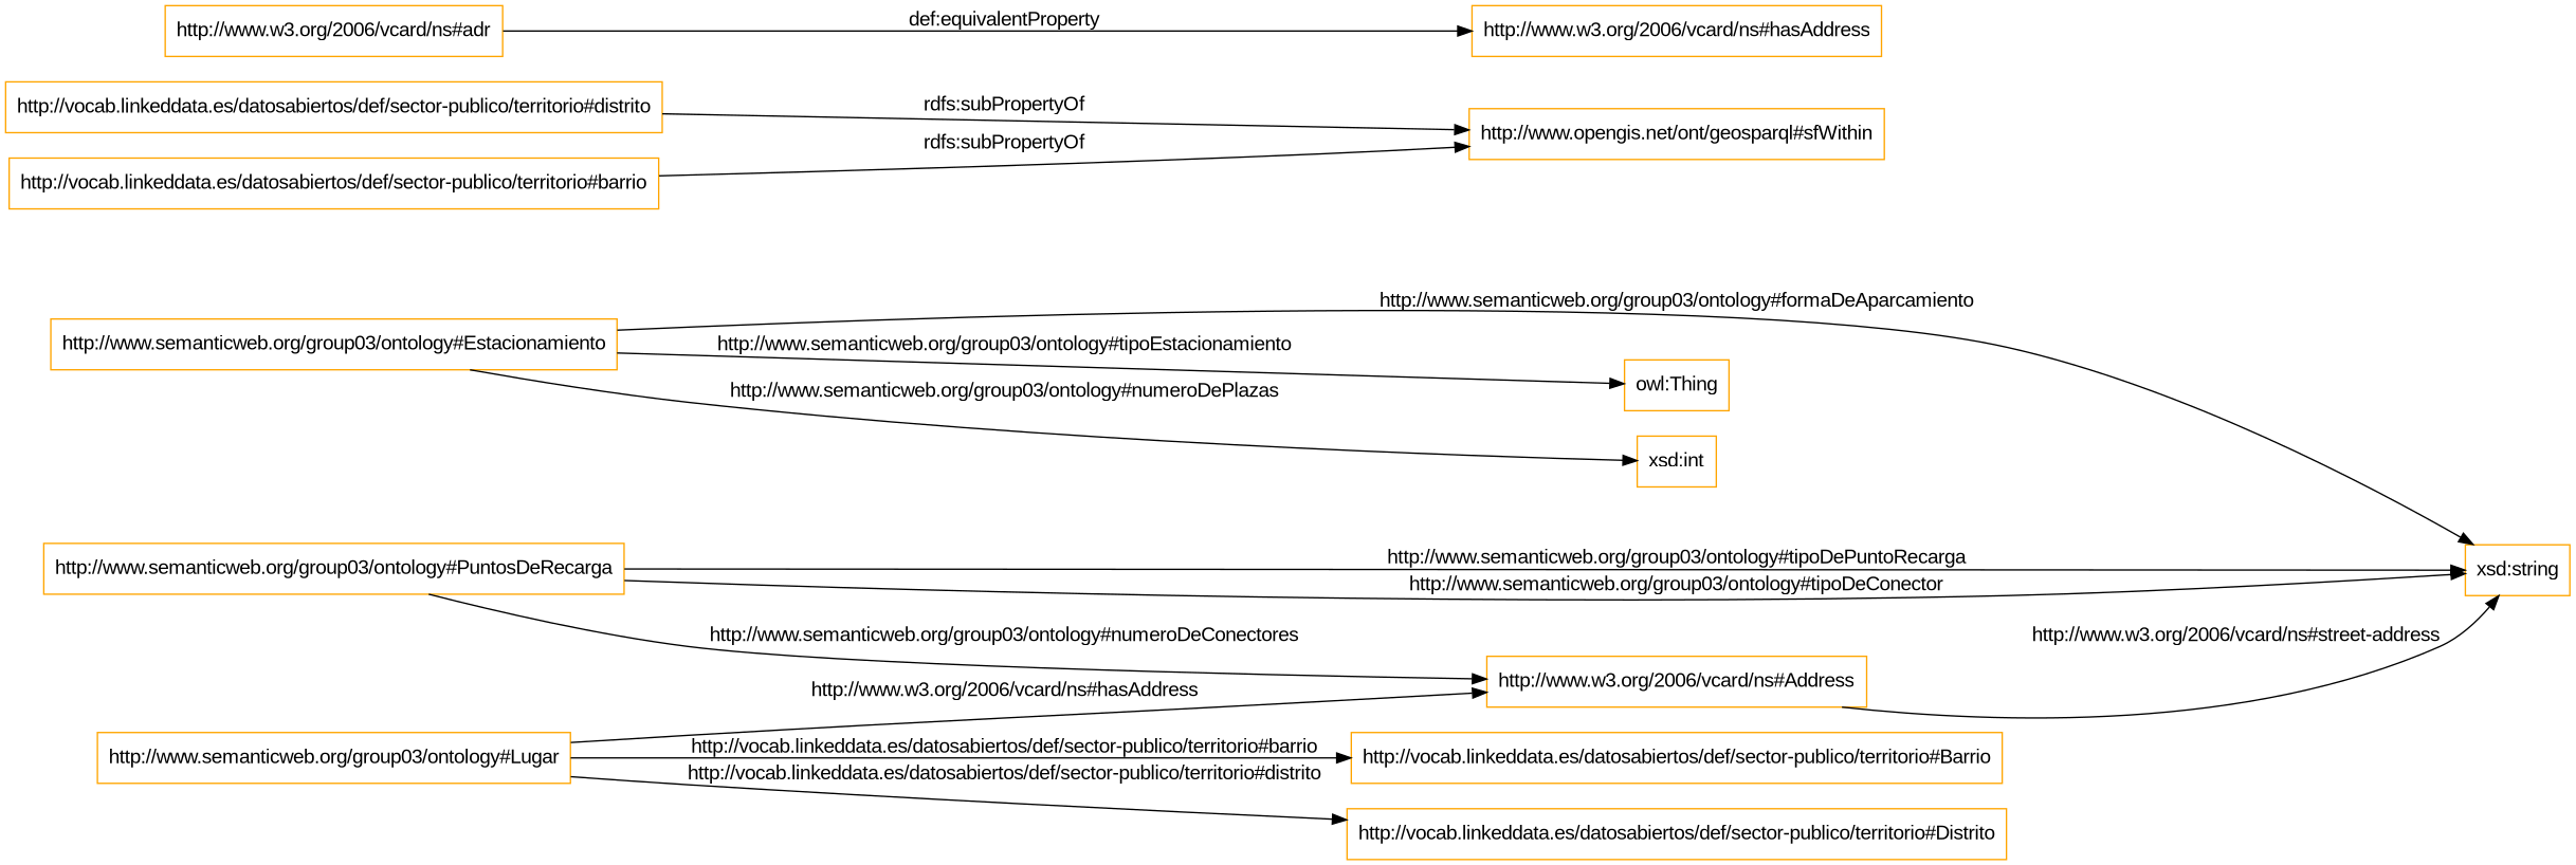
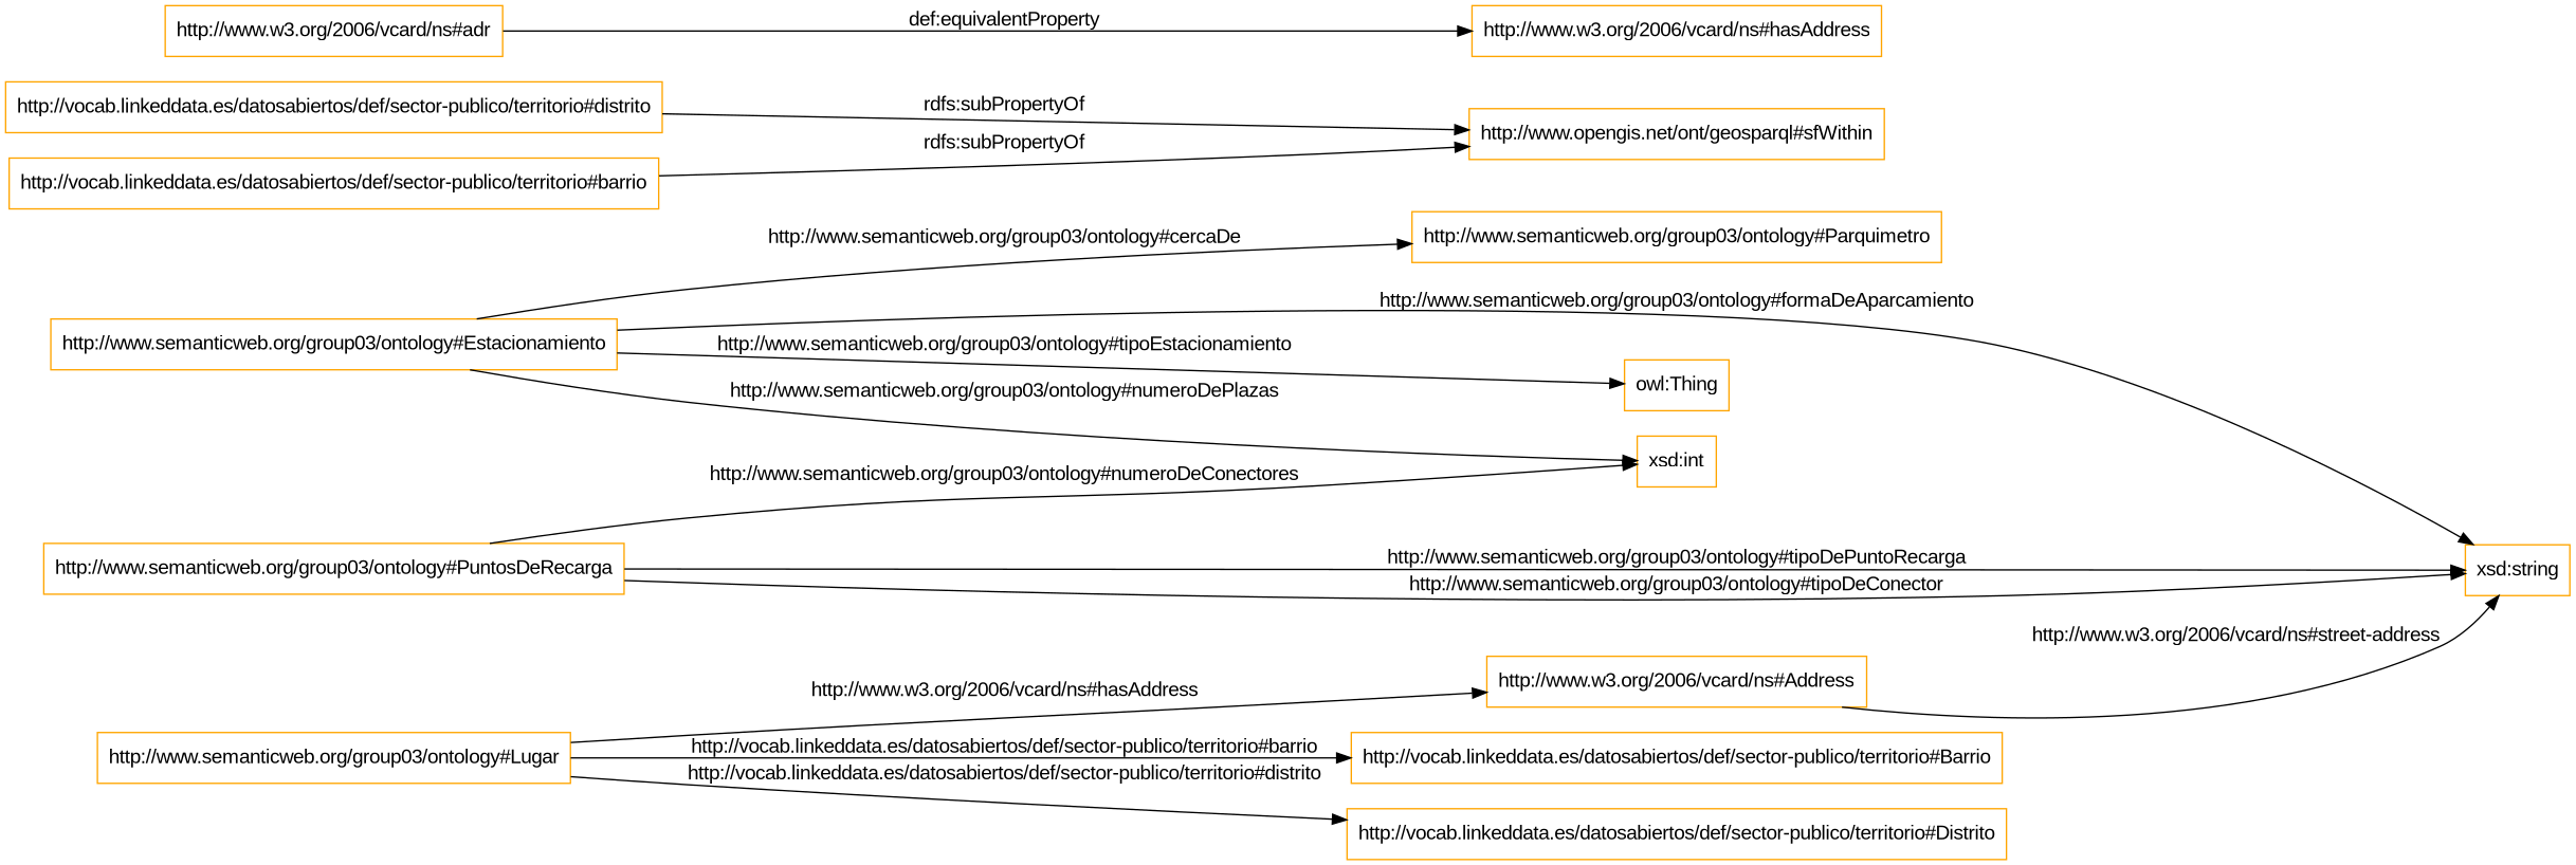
  digraph {
    fontname="Liberation Sans"
    rankdir=LR
    node [color=orange fontname="Liberation Sans" shape=rectangle]
    edge [fontname="Liberation Sans"]
    "http://www.semanticweb.org/group03/ontology#Estacionamiento"
+   "http://www.semanticweb.org/group03/ontology#Parquimetro"
    "xsd:string"
    "owl:Thing"
    "xsd:int"
    "http://www.w3.org/2006/vcard/ns#Address"
    "http://www.semanticweb.org/group03/ontology#PuntosDeRecarga"
    "http://www.semanticweb.org/group03/ontology#Lugar"
    "http://vocab.linkeddata.es/datosabiertos/def/sector-publico/territorio#Barrio"
    "http://vocab.linkeddata.es/datosabiertos/def/sector-publico/territorio#Distrito"
    "http://vocab.linkeddata.es/datosabiertos/def/sector-publico/territorio#distrito"
    "http://www.opengis.net/ont/geosparql#sfWithin"
    "http://vocab.linkeddata.es/datosabiertos/def/sector-publico/territorio#barrio"
    "http://www.w3.org/2006/vcard/ns#adr"
    "http://www.w3.org/2006/vcard/ns#hasAddress"
+   "http://www.semanticweb.org/group03/ontology#Estacionamiento" -> "http://www.semanticweb.org/group03/ontology#Parquimetro" [label="http://www.semanticweb.org/group03/ontology#cercaDe"]
    "http://www.semanticweb.org/group03/ontology#Estacionamiento" -> "xsd:string" [label="http://www.semanticweb.org/group03/ontology#formaDeAparcamiento"]
    "http://www.semanticweb.org/group03/ontology#Estacionamiento" -> "owl:Thing" [label="http://www.semanticweb.org/group03/ontology#tipoEstacionamiento"]
    "http://www.semanticweb.org/group03/ontology#Estacionamiento" -> "xsd:int" [label="http://www.semanticweb.org/group03/ontology#numeroDePlazas"]
    "http://www.w3.org/2006/vcard/ns#Address" -> "xsd:string" [label="http://www.w3.org/2006/vcard/ns#street-address"]
    "http://www.semanticweb.org/group03/ontology#PuntosDeRecarga" -> "xsd:string" [label="http://www.semanticweb.org/group03/ontology#tipoDePuntoRecarga"]
    "http://www.semanticweb.org/group03/ontology#PuntosDeRecarga" -> "xsd:string" [label="http://www.semanticweb.org/group03/ontology#tipoDeConector"]
-   "http://www.semanticweb.org/group03/ontology#PuntosDeRecarga" -> "http://www.w3.org/2006/vcard/ns#Address" [label="http://www.semanticweb.org/group03/ontology#numeroDeConectores"]
+   "http://www.semanticweb.org/group03/ontology#PuntosDeRecarga" -> "xsd:int" [label="http://www.semanticweb.org/group03/ontology#numeroDeConectores"]
    "http://www.semanticweb.org/group03/ontology#Lugar" -> "http://www.w3.org/2006/vcard/ns#Address" [label="http://www.w3.org/2006/vcard/ns#hasAddress"]
    "http://www.semanticweb.org/group03/ontology#Lugar" -> "http://vocab.linkeddata.es/datosabiertos/def/sector-publico/territorio#Barrio" [label="http://vocab.linkeddata.es/datosabiertos/def/sector-publico/territorio#barrio"]
    "http://www.semanticweb.org/group03/ontology#Lugar" -> "http://vocab.linkeddata.es/datosabiertos/def/sector-publico/territorio#Distrito" [label="http://vocab.linkeddata.es/datosabiertos/def/sector-publico/territorio#distrito"]
    "http://vocab.linkeddata.es/datosabiertos/def/sector-publico/territorio#distrito" -> "http://www.opengis.net/ont/geosparql#sfWithin" [label="rdfs:subPropertyOf"]
    "http://vocab.linkeddata.es/datosabiertos/def/sector-publico/territorio#barrio" -> "http://www.opengis.net/ont/geosparql#sfWithin" [label="rdfs:subPropertyOf"]
    "http://www.w3.org/2006/vcard/ns#adr" -> "http://www.w3.org/2006/vcard/ns#hasAddress" [label="def:equivalentProperty"]
  }
